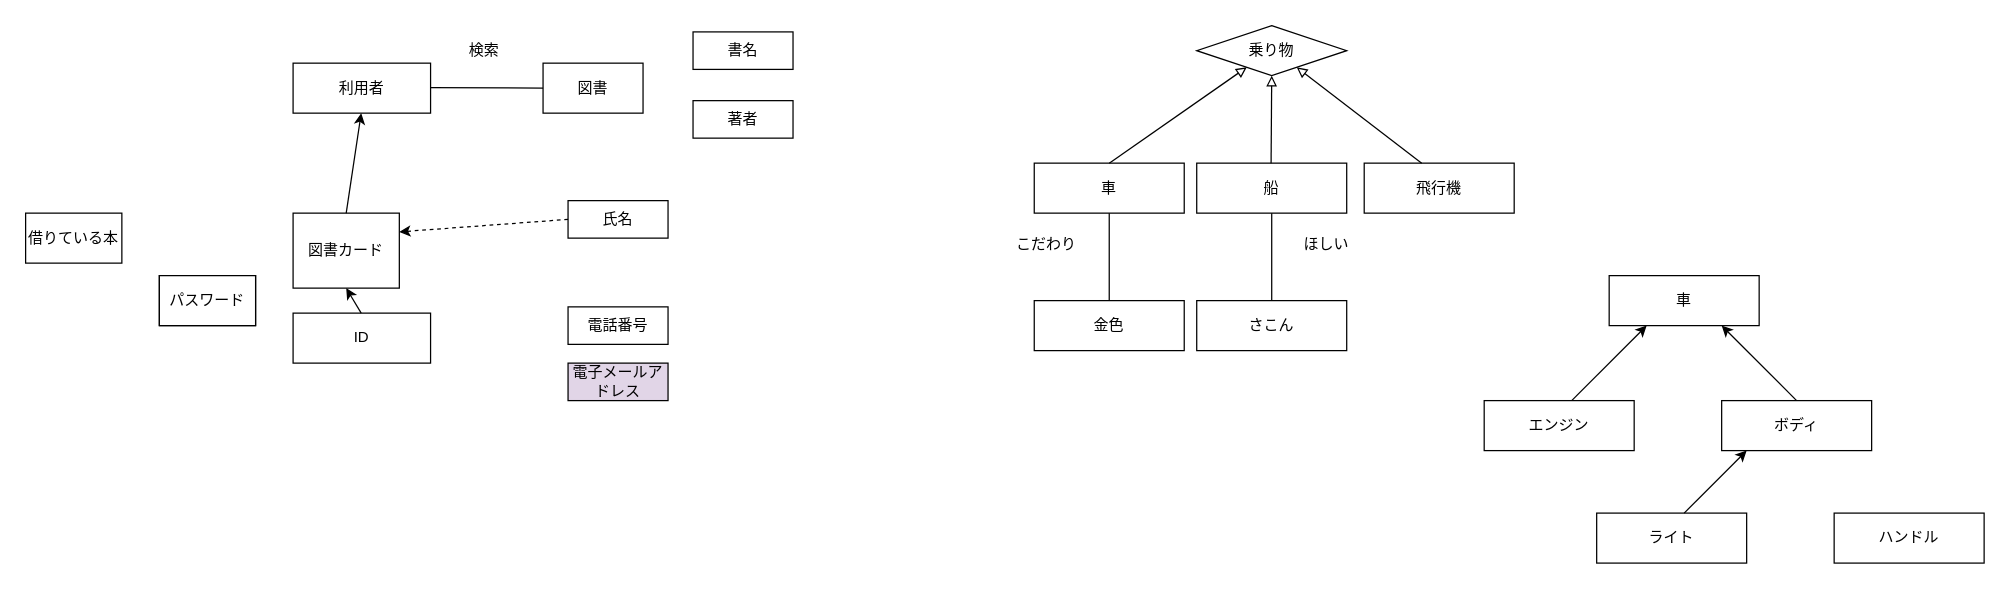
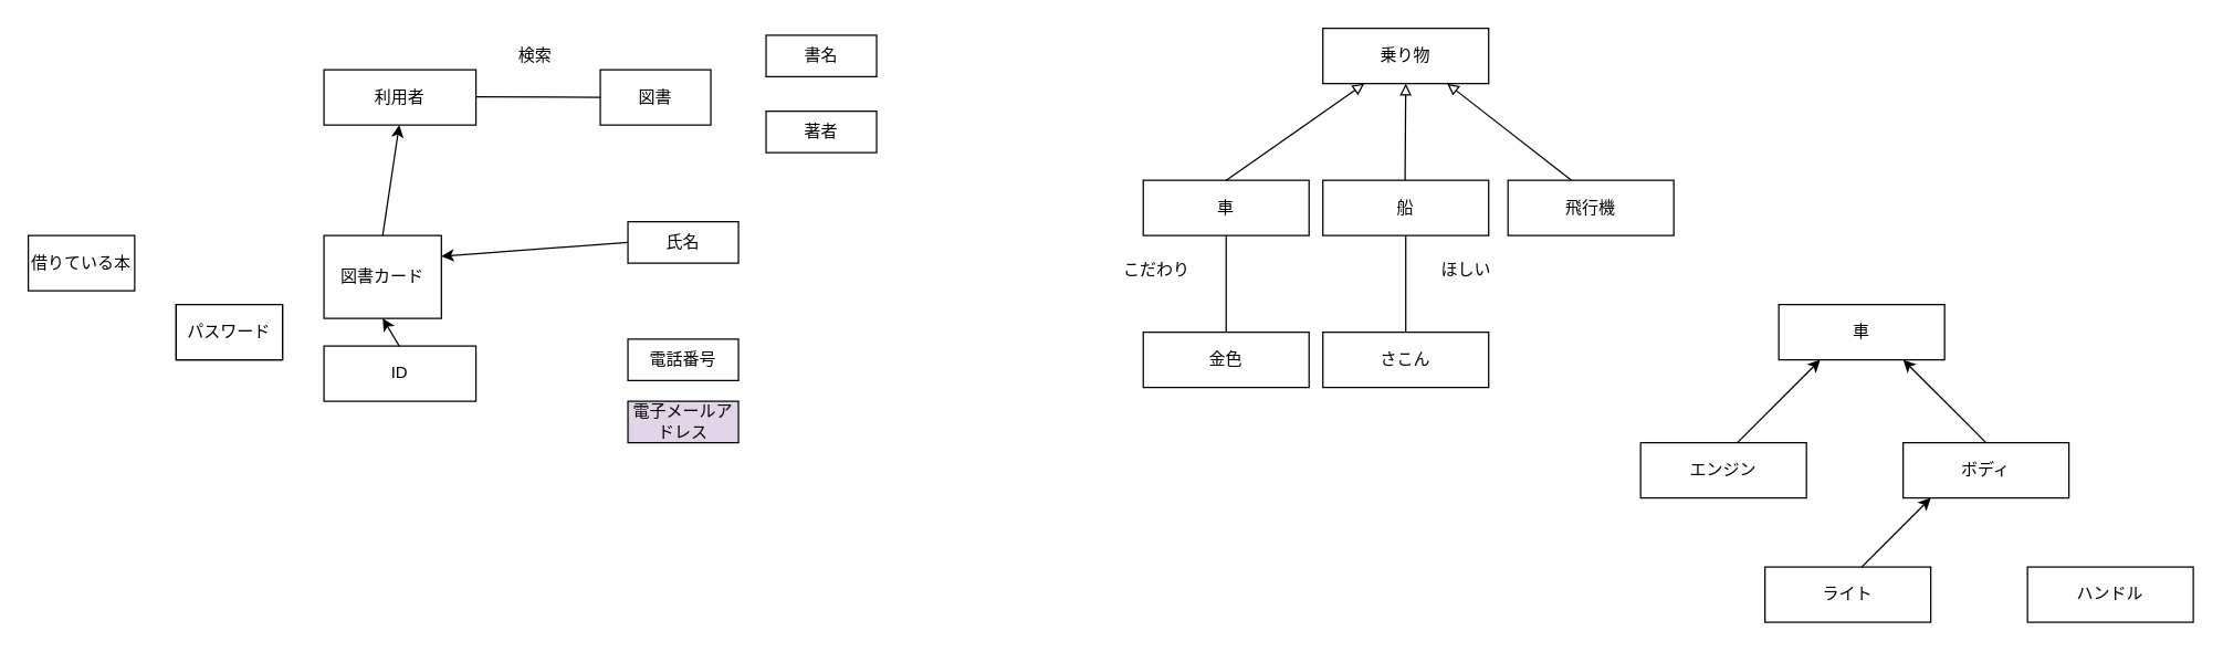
  <mxCell id="0" />
  <mxCell id="1" parent="0" />
- <mxCell id="2" value="乗り物" style="rhombus;whiteSpace=wrap;html=1;" parent="1" vertex="1"><mxGeometry x="957" y="20" width="120" height="40" as="geometry" /></mxCell>
+ <mxCell id="2" value="乗り物" style="rounded=0;whiteSpace=wrap;html=1;" parent="1" vertex="1"><mxGeometry x="957" y="20" width="120" height="40" as="geometry" /></mxCell>
  <mxCell id="3" value="車" style="rounded=0;whiteSpace=wrap;html=1;" parent="1" vertex="1"><mxGeometry x="827" y="130" width="120" height="40" as="geometry" /></mxCell>
  <mxCell id="4" value="船" style="rounded=0;whiteSpace=wrap;html=1;" parent="1" vertex="1"><mxGeometry x="957" y="130" width="120" height="40" as="geometry" /></mxCell>
  <mxCell id="5" value="飛行機" style="rounded=0;whiteSpace=wrap;html=1;" parent="1" vertex="1"><mxGeometry x="1091" y="130" width="120" height="40" as="geometry" /></mxCell>
  <mxCell id="6" value="" style="endArrow=block;html=1;rounded=0;endFill=0;entryX=0.25;entryY=1;entryDx=0;entryDy=0;" parent="1" target="2" edge="1"><mxGeometry width="50" height="50" relative="1" as="geometry"><mxPoint x="887" y="130" as="sourcePoint" /><mxPoint x="967" y="50" as="targetPoint" /></mxGeometry></mxCell>
  <mxCell id="7" value="" style="endArrow=block;html=1;rounded=0;endFill=0;entryX=0.75;entryY=1;entryDx=0;entryDy=0;" parent="1" target="2" edge="1"><mxGeometry width="50" height="50" relative="1" as="geometry"><mxPoint x="1137" y="130" as="sourcePoint" /><mxPoint x="1067" y="90" as="targetPoint" /></mxGeometry></mxCell>
  <mxCell id="8" value="" style="endArrow=block;html=1;rounded=0;endFill=0;entryX=0.5;entryY=1;entryDx=0;entryDy=0;" parent="1" target="2" edge="1"><mxGeometry width="50" height="50" relative="1" as="geometry"><mxPoint x="1016.5" y="130" as="sourcePoint" /><mxPoint x="1017" y="70" as="targetPoint" /></mxGeometry></mxCell>
  <mxCell id="9" value="車" style="rounded=0;whiteSpace=wrap;html=1;" parent="1" vertex="1"><mxGeometry x="1287" y="220" width="120" height="40" as="geometry" /></mxCell>
  <mxCell id="10" value="ライト" style="rounded=0;whiteSpace=wrap;html=1;" parent="1" vertex="1"><mxGeometry x="1277" y="410" width="120" height="40" as="geometry" /></mxCell>
  <mxCell id="11" value="ハンドル" style="rounded=0;whiteSpace=wrap;html=1;" parent="1" vertex="1"><mxGeometry x="1467" y="410" width="120" height="40" as="geometry" /></mxCell>
  <mxCell id="12" value="エンジン" style="rounded=0;whiteSpace=wrap;html=1;" parent="1" vertex="1"><mxGeometry x="1187" y="320" width="120" height="40" as="geometry" /></mxCell>
  <mxCell id="13" value="ボディ" style="rounded=0;whiteSpace=wrap;html=1;" parent="1" vertex="1"><mxGeometry x="1377" y="320" width="120" height="40" as="geometry" /></mxCell>
  <mxCell id="14" value="" style="endArrow=classic;html=1;rounded=0;" parent="1" edge="1"><mxGeometry width="50" height="50" relative="1" as="geometry"><mxPoint x="1347" y="410" as="sourcePoint" /><mxPoint x="1397" y="360" as="targetPoint" /></mxGeometry></mxCell>
  <mxCell id="15" value="" style="endArrow=classic;html=1;rounded=0;entryX=0.75;entryY=1;entryDx=0;entryDy=0;" parent="1" target="9" edge="1"><mxGeometry width="50" height="50" relative="1" as="geometry"><mxPoint x="1437" y="320" as="sourcePoint" /><mxPoint x="1407" y="270" as="targetPoint" /></mxGeometry></mxCell>
  <mxCell id="16" value="" style="endArrow=classic;html=1;rounded=0;entryX=0.25;entryY=1;entryDx=0;entryDy=0;" parent="1" target="9" edge="1"><mxGeometry width="50" height="50" relative="1" as="geometry"><mxPoint x="1257" y="320" as="sourcePoint" /><mxPoint x="1307" y="270" as="targetPoint" /></mxGeometry></mxCell>
  <mxCell id="17" value="" style="endArrow=none;html=1;rounded=0;entryX=0.5;entryY=1;entryDx=0;entryDy=0;endFill=0;" parent="1" target="3" edge="1"><mxGeometry width="50" height="50" relative="1" as="geometry"><mxPoint x="887" y="240" as="sourcePoint" /><mxPoint x="927" y="210" as="targetPoint" /></mxGeometry></mxCell>
  <mxCell id="18" value="" style="endArrow=none;html=1;rounded=0;entryX=0.5;entryY=1;entryDx=0;entryDy=0;endFill=0;" parent="1" target="4" edge="1"><mxGeometry width="50" height="50" relative="1" as="geometry"><mxPoint x="1017" y="240" as="sourcePoint" /><mxPoint x="1017" y="220" as="targetPoint" /></mxGeometry></mxCell>
  <mxCell id="19" value="さこん" style="rounded=0;whiteSpace=wrap;html=1;" parent="1" vertex="1"><mxGeometry x="957" y="240" width="120" height="40" as="geometry" /></mxCell>
  <mxCell id="20" value="金色" style="rounded=0;whiteSpace=wrap;html=1;" parent="1" vertex="1"><mxGeometry x="827" y="240" width="120" height="40" as="geometry" /></mxCell>
  <mxCell id="21" value="ほしい" style="text;strokeColor=none;align=center;fillColor=none;html=1;verticalAlign=middle;whiteSpace=wrap;rounded=0;" parent="1" vertex="1"><mxGeometry x="1031" y="180" width="60" height="30" as="geometry" /></mxCell>
  <mxCell id="22" value="こだわり" style="text;strokeColor=none;align=center;fillColor=none;html=1;verticalAlign=middle;whiteSpace=wrap;rounded=0;" parent="1" vertex="1"><mxGeometry x="807" y="180" width="60" height="30" as="geometry" /></mxCell>
  <mxCell id="23" value="利用者" style="rounded=0;whiteSpace=wrap;html=1;" parent="1" vertex="1"><mxGeometry x="234" y="50" width="110" height="40" as="geometry" /></mxCell>
  <mxCell id="24" value="図書カード" style="rounded=0;whiteSpace=wrap;html=1;" parent="1" vertex="1"><mxGeometry x="234" y="170" width="85" height="60" as="geometry" /></mxCell>
  <mxCell id="25" value="ID" style="rounded=0;whiteSpace=wrap;html=1;" parent="1" vertex="1"><mxGeometry x="234" y="250" width="110" height="40" as="geometry" /></mxCell>
  <mxCell id="26" value="" style="endArrow=classic;html=1;rounded=0;exitX=0.5;exitY=0;exitDx=0;exitDy=0;" parent="1" source="24" edge="1"><mxGeometry width="50" height="50" relative="1" as="geometry"><mxPoint x="284" y="160" as="sourcePoint" /><mxPoint x="288.5" y="90" as="targetPoint" /></mxGeometry></mxCell>
  <mxCell id="27" value="" style="endArrow=classic;html=1;rounded=0;entryX=0.5;entryY=1;entryDx=0;entryDy=0;" parent="1" target="24" edge="1"><mxGeometry width="50" height="50" relative="1" as="geometry"><mxPoint x="288.5" y="250" as="sourcePoint" /><mxPoint x="288.5" y="200" as="targetPoint" /></mxGeometry></mxCell>
  <mxCell id="28" value="氏名" style="whiteSpace=wrap;html=1;rounded=0;" parent="1" vertex="1"><mxGeometry x="454" y="160" width="80" height="30" as="geometry" /></mxCell>
  <mxCell id="29" value="電子メールアドレス" style="whiteSpace=wrap;html=1;rounded=0;fillColor=#e1d5e7;" parent="1" vertex="1"><mxGeometry x="454" y="290" width="80" height="30" as="geometry" /></mxCell>
  <mxCell id="30" value="電話番号" style="whiteSpace=wrap;html=1;rounded=0;" parent="1" vertex="1"><mxGeometry x="454" y="245" width="80" height="30" as="geometry" /></mxCell>
- <mxCell id="31" value="" style="endArrow=classic;html=1;rounded=0;exitX=0;exitY=0.5;exitDx=0;exitDy=0;entryX=1;entryY=0.25;entryDx=0;entryDy=0;dashed=1;" parent="1" source="28" target="24" edge="1"><mxGeometry width="50" height="50" relative="1" as="geometry"><mxPoint x="314" y="280" as="sourcePoint" /><mxPoint x="364" y="230" as="targetPoint" /></mxGeometry></mxCell>
+ <mxCell id="31" value="" style="endArrow=classic;html=1;rounded=0;exitX=0;exitY=0.5;exitDx=0;exitDy=0;entryX=1;entryY=0.25;entryDx=0;entryDy=0;" parent="1" source="28" target="24" edge="1"><mxGeometry width="50" height="50" relative="1" as="geometry"><mxPoint x="314" y="280" as="sourcePoint" /><mxPoint x="364" y="230" as="targetPoint" /></mxGeometry></mxCell>
  <mxCell id="32" value="図書&lt;span style=&quot;color: rgba(0, 0, 0, 0); font-family: monospace; font-size: 0px; text-align: start; text-wrap-mode: nowrap;&quot;&gt;%3CmxGraphModel%3E%3Croot%3E%3CmxCell%20id%3D%220%22%2F%3E%3CmxCell%20id%3D%221%22%20parent%3D%220%22%2F%3E%3CmxCell%20id%3D%222%22%20value%3D%22%E6%B0%8F%E5%90%8D%22%20style%3D%22whiteSpace%3Dwrap%3Bhtml%3D1%3Brounded%3D0%3B%22%20vertex%3D%221%22%20parent%3D%221%22%3E%3CmxGeometry%20x%3D%22-500%22%20y%3D%22180%22%20width%3D%2280%22%20height%3D%2230%22%20as%3D%22geometry%22%2F%3E%3C%2FmxCell%3E%3C%2Froot%3E%3C%2FmxGraphModel%3E&lt;/span&gt;&lt;span style=&quot;color: rgba(0, 0, 0, 0); font-family: monospace; font-size: 0px; text-align: start; text-wrap-mode: nowrap;&quot;&gt;%3CmxGraphModel%3E%3Croot%3E%3CmxCell%20id%3D%220%22%2F%3E%3CmxCell%20id%3D%221%22%20parent%3D%220%22%2F%3E%3CmxCell%20id%3D%222%22%20value%3D%22%E6%B0%8F%E5%90%8D%22%20style%3D%22whiteSpace%3Dwrap%3Bhtml%3D1%3Brounded%3D0%3B%22%20vertex%3D%221%22%20parent%3D%221%22%3E%3CmxGeometry%20x%3D%22-500%22%20y%3D%22180%22%20width%3D%2280%22%20height%3D%2230%22%20as%3D%22geometry%22%2F%3E%3C%2FmxCell%3E%3C%2Froot%3E%3C%2FmxGraphModel%3E&lt;/span&gt;" style="whiteSpace=wrap;html=1;rounded=0;" parent="1" vertex="1"><mxGeometry x="434" y="50" width="80" height="40" as="geometry" /></mxCell>
  <mxCell id="33" value="書名" style="whiteSpace=wrap;html=1;rounded=0;" parent="1" vertex="1"><mxGeometry x="554" y="25" width="80" height="30" as="geometry" /></mxCell>
  <mxCell id="34" value="著者" style="whiteSpace=wrap;html=1;rounded=0;" parent="1" vertex="1"><mxGeometry x="554" y="80" width="80" height="30" as="geometry" /></mxCell>
  <mxCell id="35" value="借りている本" style="rounded=0;whiteSpace=wrap;html=1;" parent="1" vertex="1"><mxGeometry x="20" y="170" width="77" height="40" as="geometry" /></mxCell>
  <mxCell id="36" value="借りている本" style="rounded=0;whiteSpace=wrap;html=1;" parent="1" vertex="1"><mxGeometry x="127" y="220" width="77" height="40" as="geometry" /></mxCell>
  <mxCell id="37" value="パスワード" style="rounded=0;whiteSpace=wrap;html=1;" parent="1" vertex="1"><mxGeometry x="127" y="220" width="77" height="40" as="geometry" /></mxCell>
  <mxCell id="38" value="" style="endArrow=none;html=1;rounded=0;entryX=0;entryY=0.5;entryDx=0;entryDy=0;" parent="1" target="32" edge="1"><mxGeometry width="50" height="50" relative="1" as="geometry"><mxPoint x="344" y="69.5" as="sourcePoint" /><mxPoint x="431" y="69.5" as="targetPoint" /></mxGeometry></mxCell>
  <mxCell id="39" value="検索" style="text;strokeColor=none;align=center;fillColor=none;html=1;verticalAlign=middle;whiteSpace=wrap;rounded=0;" parent="1" vertex="1"><mxGeometry x="357" y="25" width="60" height="30" as="geometry" /></mxCell>
